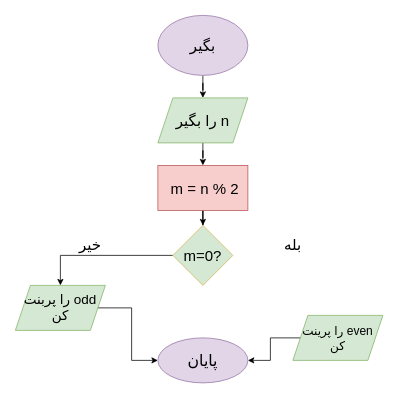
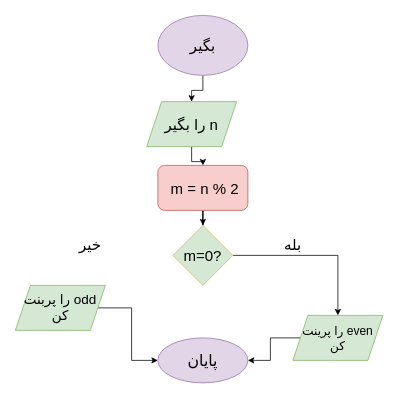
  <mxCell id="0" />
  <mxCell id="1" parent="0" />
  <mxCell id="2" value="" style="edgeStyle=orthogonalEdgeStyle;rounded=0;orthogonalLoop=1;jettySize=auto;html=1;" edge="1" parent="1" source="3" target="5"><mxGeometry relative="1" as="geometry" /></mxCell>
  <mxCell id="3" value="&lt;font style=&quot;font-size: 20px;&quot;&gt;بگیر&lt;/font&gt;" style="ellipse;whiteSpace=wrap;html=1;fillColor=#e1d5e7;strokeColor=#9673a6;" vertex="1" parent="1"><mxGeometry x="210" y="20" width="120" height="80" as="geometry" /></mxCell>
  <mxCell id="4" value="" style="edgeStyle=orthogonalEdgeStyle;rounded=0;orthogonalLoop=1;jettySize=auto;html=1;" edge="1" parent="1" source="5" target="7"><mxGeometry relative="1" as="geometry" /></mxCell>
- <mxCell id="5" value="&lt;div style=&quot;direction: rtl;&quot;&gt;&lt;span style=&quot;font-size: 20px; background-color: initial;&quot;&gt;n را بگیر&lt;/span&gt;&lt;/div&gt;" style="shape=parallelogram;perimeter=parallelogramPerimeter;whiteSpace=wrap;html=1;fixedSize=1;fillColor=#d5e8d4;strokeColor=#82b366;" vertex="1" parent="1"><mxGeometry x="210" y="130" width="120" height="60" as="geometry" /></mxCell>
+ <mxCell id="5" value="&lt;div style=&quot;direction: rtl;&quot;&gt;&lt;span style=&quot;font-size: 20px; background-color: initial;&quot;&gt;n را بگیر&lt;/span&gt;&lt;/div&gt;" style="shape=parallelogram;perimeter=parallelogramPerimeter;whiteSpace=wrap;html=1;fixedSize=1;fillColor=#d5e8d4;strokeColor=#82b366;" vertex="1" parent="1"><mxGeometry x="195" y="135" width="120" height="60" as="geometry" /></mxCell>
  <mxCell id="6" value="" style="edgeStyle=orthogonalEdgeStyle;rounded=0;orthogonalLoop=1;jettySize=auto;html=1;" edge="1" parent="1" source="7" target="10"><mxGeometry relative="1" as="geometry" /></mxCell>
- <mxCell id="7" value="&lt;font style=&quot;font-size: 20px;&quot;&gt;&amp;nbsp;m = n % 2&lt;/font&gt;" style="rounded=0;whiteSpace=wrap;html=1;fillColor=#f8cecc;strokeColor=#b85450;" vertex="1" parent="1"><mxGeometry x="210" y="220" width="120" height="60" as="geometry" /></mxCell>
- <mxCell id="9" style="edgeStyle=orthogonalEdgeStyle;rounded=0;orthogonalLoop=1;jettySize=auto;html=1;entryX=0.5;entryY=0;entryDx=0;entryDy=0;" edge="1" parent="1" source="10" target="12"><mxGeometry relative="1" as="geometry" /></mxCell>
+ <mxCell id="7" value="&lt;font style=&quot;font-size: 20px;&quot;&gt;&amp;nbsp;m = n % 2&lt;/font&gt;" style="whiteSpace=wrap;html=1;fillColor=#f8cecc;strokeColor=#b85450;rounded=1;" vertex="1" parent="1"><mxGeometry x="210" y="220" width="120" height="60" as="geometry" /></mxCell>
+ <mxCell id="8" style="edgeStyle=orthogonalEdgeStyle;rounded=0;orthogonalLoop=1;jettySize=auto;html=1;entryX=0.5;entryY=0;entryDx=0;entryDy=0;" edge="1" parent="1" source="10" target="14"><mxGeometry relative="1" as="geometry" /></mxCell>
  <mxCell id="10" value="&lt;font style=&quot;font-size: 20px;&quot;&gt;m=0?&lt;/font&gt;" style="rhombus;whiteSpace=wrap;html=1;fillColor=#d5e8d4;strokeColor=#d6b656;" vertex="1" parent="1"><mxGeometry x="230" y="300" width="80" height="80" as="geometry" /></mxCell>
  <mxCell id="11" style="edgeStyle=orthogonalEdgeStyle;rounded=0;orthogonalLoop=1;jettySize=auto;html=1;entryX=0;entryY=0.5;entryDx=0;entryDy=0;" edge="1" parent="1" source="12" target="17"><mxGeometry relative="1" as="geometry" /></mxCell>
  <mxCell id="12" value="&lt;div style=&quot;direction: rtl;&quot;&gt;&lt;span style=&quot;background-color: initial;&quot;&gt;&lt;font style=&quot;font-size: 18px;&quot;&gt;odd را پربنت کن&lt;/font&gt;&lt;/span&gt;&lt;/div&gt;" style="shape=parallelogram;perimeter=parallelogramPerimeter;whiteSpace=wrap;html=1;fixedSize=1;fillColor=#d5e8d4;strokeColor=#82b366;" vertex="1" parent="1"><mxGeometry x="20" y="380" width="120" height="60" as="geometry" /></mxCell>
  <mxCell id="13" style="edgeStyle=orthogonalEdgeStyle;rounded=0;orthogonalLoop=1;jettySize=auto;html=1;entryX=1;entryY=0.5;entryDx=0;entryDy=0;" edge="1" parent="1" source="14" target="17"><mxGeometry relative="1" as="geometry" /></mxCell>
  <mxCell id="14" value="&lt;div style=&quot;direction: rtl;&quot;&gt;&lt;span style=&quot;background-color: initial;&quot;&gt;&lt;font style=&quot;font-size: 16px;&quot;&gt;even را پرینت کن&lt;/font&gt;&lt;/span&gt;&lt;/div&gt;" style="shape=parallelogram;perimeter=parallelogramPerimeter;whiteSpace=wrap;html=1;fixedSize=1;fillColor=#d5e8d4;strokeColor=#82b366;" vertex="1" parent="1"><mxGeometry x="390" y="420" width="120" height="60" as="geometry" /></mxCell>
  <mxCell id="15" value="&lt;font style=&quot;font-size: 20px;&quot;&gt;بله&lt;/font&gt;" style="text;html=1;strokeColor=none;fillColor=none;align=center;verticalAlign=middle;whiteSpace=wrap;rounded=0;" vertex="1" parent="1"><mxGeometry x="360" y="310" width="60" height="30" as="geometry" /></mxCell>
  <mxCell id="16" value="&lt;font style=&quot;font-size: 20px;&quot;&gt;خیر&lt;/font&gt;" style="text;html=1;strokeColor=none;fillColor=none;align=center;verticalAlign=middle;whiteSpace=wrap;rounded=0;" vertex="1" parent="1"><mxGeometry x="90" y="310" width="60" height="30" as="geometry" /></mxCell>
  <mxCell id="17" value="&lt;font style=&quot;font-size: 21px;&quot;&gt;پایان&lt;/font&gt;" style="ellipse;whiteSpace=wrap;html=1;fillColor=#e1d5e7;strokeColor=#9673a6;" vertex="1" parent="1"><mxGeometry x="210" y="450" width="120" height="60" as="geometry" /></mxCell>
